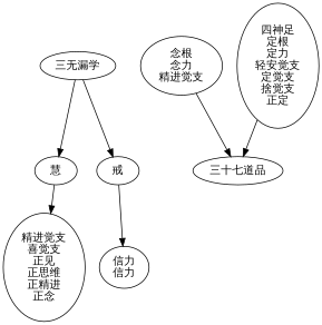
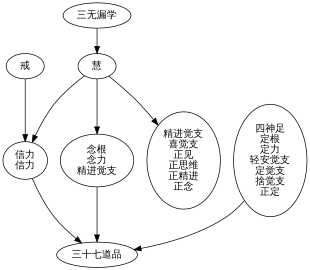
  digraph {
    fontname="Liberation Serif"
    node [fontname="Liberation Serif"]
    edge [fontname="Liberation Serif"]
    n1 [label="三无漏学"]
    "慧"
    "戒"
    n4 [label="信力\n信力"]
    n5 [label="念根\n念力\n精进觉支"]
    n6 [label="精进觉支\n喜觉支\n正见\n正思维\n正精进\n正念"]
    n7 [label="三十七道品"]
    n8 [label="四神足\n定根\n定力\n轻安觉支\n定觉支\n捨觉支\n正定"]
    n1 -> "慧"
-   n1 -> "戒"
+   "慧" -> n4
+   "慧" -> n5
    "慧" -> n6
    "戒" -> n4
+   n4 -> n7
    n5 -> n7
    n8 -> n7
  }
